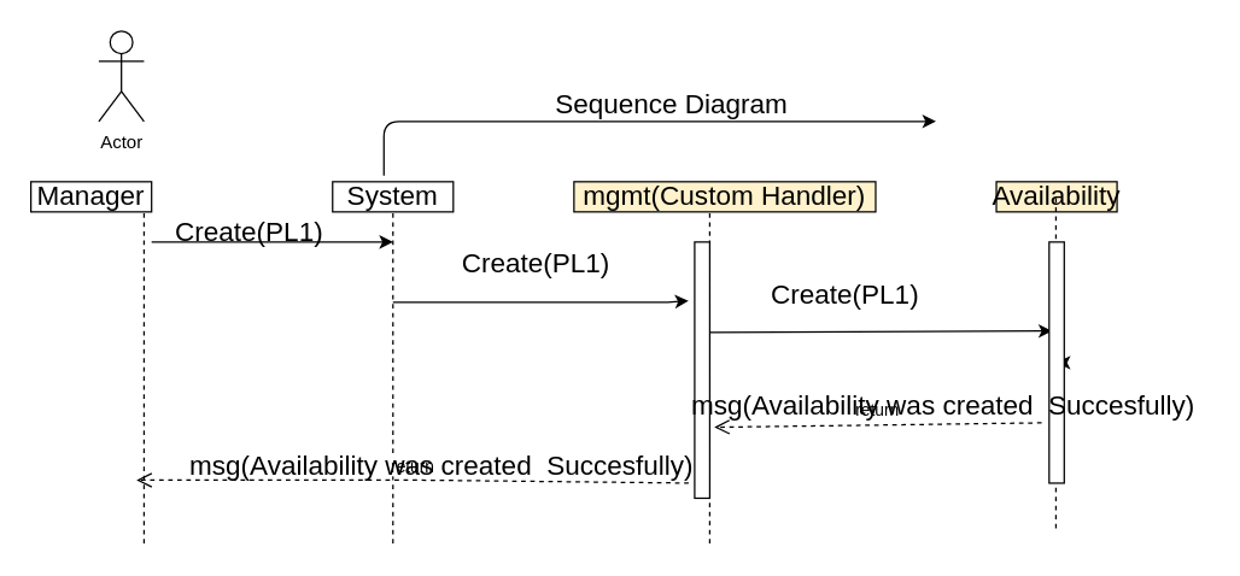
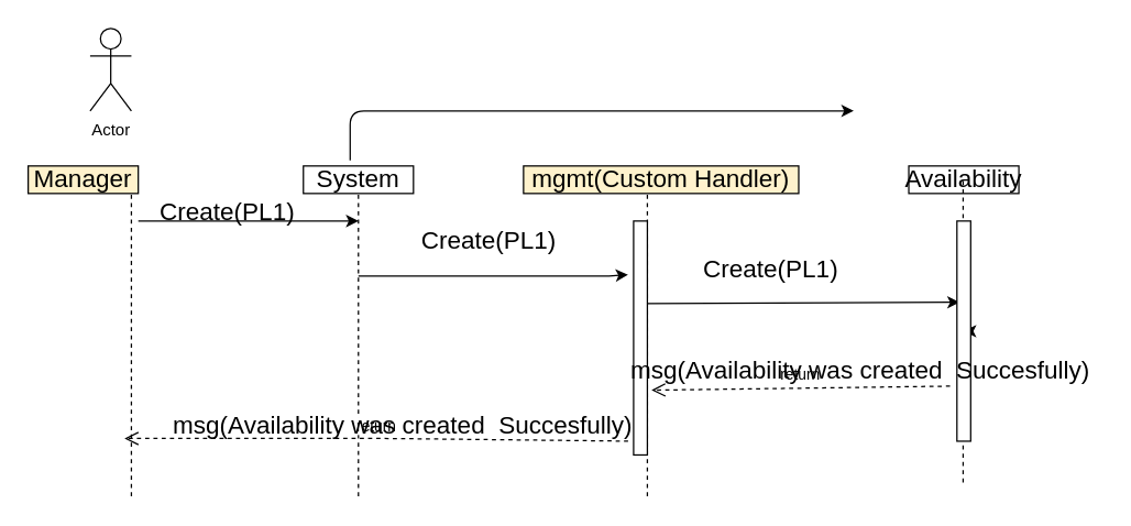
  <mxCell id="0" />
  <mxCell id="1" parent="0" />
  <mxCell id="2" value="Actor" style="shape=umlActor;verticalLabelPosition=bottom;verticalAlign=top;html=1;outlineConnect=0;" parent="1" vertex="1"><mxGeometry x="65" y="20" width="30" height="60" as="geometry" /></mxCell>
- <mxCell id="3" value="&lt;font style=&quot;font-size: 18px&quot;&gt;Manager&lt;/font&gt;" style="rounded=0;whiteSpace=wrap;html=1;" parent="1" vertex="1"><mxGeometry x="20" y="120" width="80" height="20" as="geometry" /></mxCell>
+ <mxCell id="3" value="&lt;font style=&quot;font-size: 18px&quot;&gt;Manager&lt;/font&gt;" style="rounded=0;whiteSpace=wrap;html=1;fillColor=#fff2cc;" parent="1" vertex="1"><mxGeometry x="20" y="120" width="80" height="20" as="geometry" /></mxCell>
  <mxCell id="4" value="&lt;font style=&quot;font-size: 18px&quot;&gt;System&lt;/font&gt;&lt;span style=&quot;color: rgba(0 , 0 , 0 , 0) ; font-family: monospace ; font-size: 0px&quot;&gt;%3CmxGraphModel%3E%3Croot%3E%3CmxCell%20id%3D%220%22%2F%3E%3CmxCell%20id%3D%221%22%20parent%3D%220%22%2F%3E%3CmxCell%20id%3D%222%22%20value%3D%22%26lt%3Bfont%20style%3D%26quot%3Bfont-size%3A%2018px%26quot%3B%26gt%3BManager%26lt%3B%2Ffont%26gt%3B%22%20style%3D%22rounded%3D0%3BwhiteSpace%3Dwrap%3Bhtml%3D1%3B%22%20vertex%3D%221%22%20parent%3D%221%22%3E%3CmxGeometry%20x%3D%2280%22%20y%3D%22160%22%20width%3D%2280%22%20height%3D%2220%22%20as%3D%22geometry%22%2F%3E%3C%2FmxCell%3E%3C%2Froot%3E%3C%2FmxGraphModel%3E&lt;/span&gt;" style="rounded=0;whiteSpace=wrap;html=1;" parent="1" vertex="1"><mxGeometry x="220" y="120" width="80" height="20" as="geometry" /></mxCell>
  <mxCell id="5" value="&lt;span style=&quot;font-size: 18px&quot;&gt;mgmt(Custom Handler)&lt;/span&gt;" style="rounded=0;whiteSpace=wrap;html=1;fillColor=#fff2cc;" parent="1" vertex="1"><mxGeometry x="380" y="120" width="200" height="20" as="geometry" /></mxCell>
- <mxCell id="6" value="&lt;span style=&quot;font-size: 18px&quot;&gt;Availability&lt;/span&gt;" style="rounded=0;whiteSpace=wrap;html=1;fillColor=#fff2cc;" parent="1" vertex="1"><mxGeometry x="660" y="120" width="80" height="20" as="geometry" /></mxCell>
+ <mxCell id="6" value="&lt;span style=&quot;font-size: 18px&quot;&gt;Availability&lt;/span&gt;" style="rounded=0;whiteSpace=wrap;html=1;" parent="1" vertex="1"><mxGeometry x="660" y="120" width="80" height="20" as="geometry" /></mxCell>
  <mxCell id="7" value="" style="endArrow=none;dashed=1;html=1;" parent="1" edge="1"><mxGeometry width="50" height="50" relative="1" as="geometry"><mxPoint x="95" y="360" as="sourcePoint" /><mxPoint x="95" y="140" as="targetPoint" /></mxGeometry></mxCell>
  <mxCell id="8" value="" style="endArrow=none;dashed=1;html=1;" parent="1" edge="1"><mxGeometry width="50" height="50" relative="1" as="geometry"><mxPoint x="260" y="360" as="sourcePoint" /><mxPoint x="260" y="140" as="targetPoint" /></mxGeometry></mxCell>
  <mxCell id="9" value="" style="endArrow=none;dashed=1;html=1;" parent="1" edge="1"><mxGeometry width="50" height="50" relative="1" as="geometry"><mxPoint x="470" y="360" as="sourcePoint" /><mxPoint x="470" y="140" as="targetPoint" /></mxGeometry></mxCell>
  <mxCell id="10" value="" style="endArrow=none;dashed=1;html=1;" parent="1" edge="1"><mxGeometry width="50" height="50" relative="1" as="geometry"><mxPoint x="699.5" y="350" as="sourcePoint" /><mxPoint x="699.5" y="130" as="targetPoint" /></mxGeometry></mxCell>
  <mxCell id="11" value="" style="endArrow=classic;html=1;" parent="1" edge="1"><mxGeometry width="50" height="50" relative="1" as="geometry"><mxPoint x="100" y="160" as="sourcePoint" /><mxPoint x="260" y="160" as="targetPoint" /></mxGeometry></mxCell>
  <mxCell id="12" value="" style="endArrow=classic;html=1;entryX=0.2;entryY=0.369;entryDx=0;entryDy=0;entryPerimeter=0;" parent="1" target="15" edge="1"><mxGeometry width="50" height="50" relative="1" as="geometry"><mxPoint x="470" y="220" as="sourcePoint" /><mxPoint x="690" y="220" as="targetPoint" /></mxGeometry></mxCell>
  <mxCell id="13" value="" style="endArrow=classic;html=1;entryX=-0.4;entryY=0.217;entryDx=0;entryDy=0;entryPerimeter=0;" parent="1" edge="1"><mxGeometry width="50" height="50" relative="1" as="geometry"><mxPoint x="260" y="200" as="sourcePoint" /><mxPoint x="456" y="199.06" as="targetPoint" /><Array as="points"><mxPoint x="440" y="200" /></Array></mxGeometry></mxCell>
  <mxCell id="14" style="edgeStyle=orthogonalEdgeStyle;rounded=0;orthogonalLoop=1;jettySize=auto;html=1;exitX=1;exitY=0.5;exitDx=0;exitDy=0;" parent="1" source="15" edge="1"><mxGeometry relative="1" as="geometry"><mxPoint x="700" y="240" as="targetPoint" /></mxGeometry></mxCell>
  <mxCell id="15" value="" style="rounded=0;whiteSpace=wrap;html=1;" parent="1" vertex="1"><mxGeometry x="695" y="160" width="10" height="160" as="geometry" /></mxCell>
  <mxCell id="16" value="return" style="html=1;verticalAlign=bottom;endArrow=open;dashed=1;endSize=8;exitX=-0.4;exitY=0.941;exitDx=0;exitDy=0;exitPerimeter=0;" parent="1" source="18" edge="1"><mxGeometry relative="1" as="geometry"><mxPoint x="100" y="318" as="sourcePoint" /><mxPoint x="90" y="318" as="targetPoint" /><Array as="points"><mxPoint x="280" y="318" /></Array></mxGeometry></mxCell>
  <mxCell id="17" value="return" style="html=1;verticalAlign=bottom;endArrow=open;dashed=1;endSize=8;entryX=1.3;entryY=0.683;entryDx=0;entryDy=0;entryPerimeter=0;" parent="1" edge="1"><mxGeometry relative="1" as="geometry"><mxPoint x="690" y="280" as="sourcePoint" /><mxPoint x="473" y="282.94" as="targetPoint" /></mxGeometry></mxCell>
  <mxCell id="18" value="" style="html=1;points=[];perimeter=orthogonalPerimeter;" parent="1" vertex="1"><mxGeometry x="460" y="160" width="10" height="170" as="geometry" /></mxCell>
  <mxCell id="19" value="&lt;br&gt;&lt;br&gt;&lt;span style=&quot;font-family: &amp;#34;helvetica&amp;#34; ; font-size: 18px&quot;&gt;Create(PL1)&lt;/span&gt;" style="text;html=1;strokeColor=none;fillColor=none;align=center;verticalAlign=middle;whiteSpace=wrap;rounded=0;" parent="1" vertex="1"><mxGeometry x="110" y="110" width="110" height="60" as="geometry" /></mxCell>
  <mxCell id="20" value="" style="edgeStyle=segmentEdgeStyle;endArrow=classic;html=1;" parent="1" edge="1"><mxGeometry width="50" height="50" relative="1" as="geometry"><mxPoint x="254" y="116" as="sourcePoint" /><mxPoint x="620" y="80" as="targetPoint" /><Array as="points"><mxPoint x="254" y="80" /><mxPoint x="610" y="80" /></Array></mxGeometry></mxCell>
  <mxCell id="21" value="&lt;span style=&quot;font-family: &amp;#34;helvetica&amp;#34; ; font-size: 18px&quot;&gt;Create(PL1)&lt;/span&gt;" style="text;html=1;strokeColor=none;fillColor=none;align=center;verticalAlign=middle;whiteSpace=wrap;rounded=0;" parent="1" vertex="1"><mxGeometry x="300" y="150" width="110" height="50" as="geometry" /></mxCell>
  <mxCell id="22" value="&lt;span style=&quot;font-family: &amp;#34;helvetica&amp;#34; ; font-size: 18px&quot;&gt;Create(PL1)&lt;/span&gt;" style="text;html=1;strokeColor=none;fillColor=none;align=center;verticalAlign=middle;whiteSpace=wrap;rounded=0;" parent="1" vertex="1"><mxGeometry x="505" y="170" width="110" height="50" as="geometry" /></mxCell>
- <mxCell id="23" value="&lt;br&gt;&lt;br&gt;&lt;span style=&quot;font-family: &amp;#34;helvetica&amp;#34; ; font-size: 18px&quot;&gt;Sequence Diagram&lt;/span&gt;" style="text;html=1;strokeColor=none;fillColor=none;align=center;verticalAlign=middle;whiteSpace=wrap;rounded=0;" parent="1" vertex="1"><mxGeometry x="360" y="30" width="170" height="50" as="geometry" /></mxCell>
  <mxCell id="24" value="&lt;br&gt;&lt;br&gt;&lt;span style=&quot;font-family: &amp;#34;helvetica&amp;#34; ; font-size: 18px&quot;&gt;msg(Availability was created&amp;nbsp; Succesfully)&lt;/span&gt;" style="text;html=1;strokeColor=none;fillColor=none;align=center;verticalAlign=middle;whiteSpace=wrap;rounded=0;" parent="1" vertex="1"><mxGeometry x="115" y="260" width="355" height="70" as="geometry" /></mxCell>
  <mxCell id="25" value="&lt;br&gt;&lt;br&gt;&lt;span style=&quot;font-family: &amp;#34;helvetica&amp;#34; ; font-size: 18px&quot;&gt;msg(Availability was created&amp;nbsp; Succesfully)&lt;/span&gt;" style="text;html=1;strokeColor=none;fillColor=none;align=center;verticalAlign=middle;whiteSpace=wrap;rounded=0;" parent="1" vertex="1"><mxGeometry x="450" y="220" width="350" height="70" as="geometry" /></mxCell>
